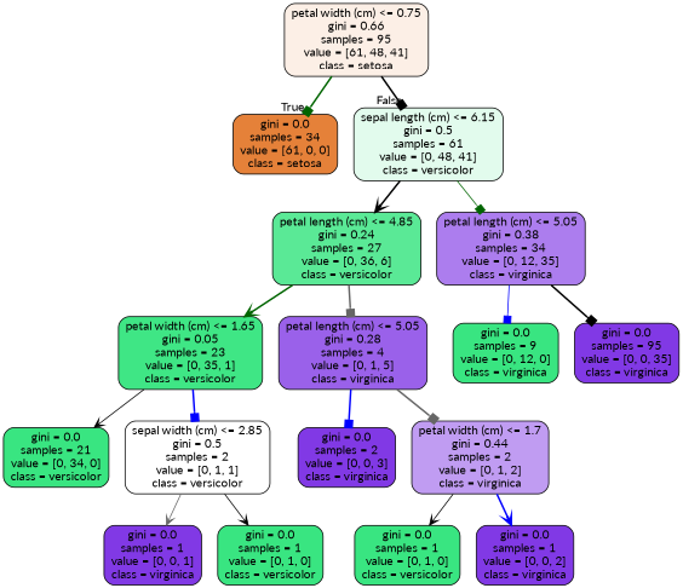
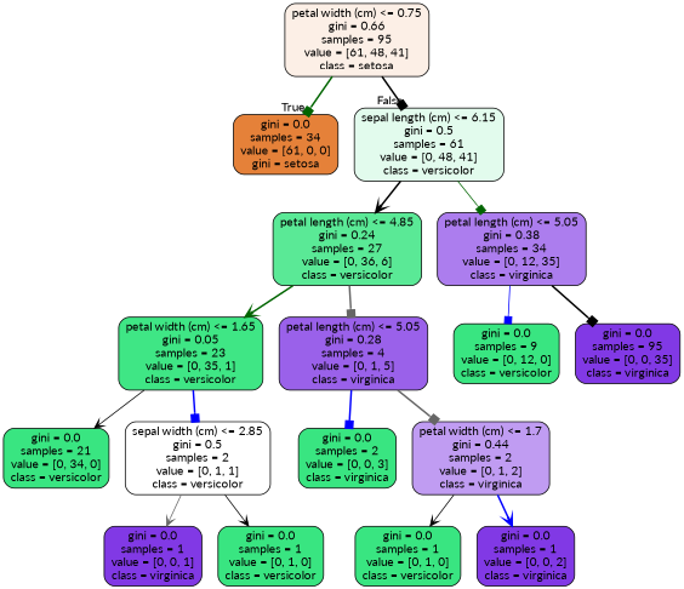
  digraph {
    fontname=Lato
    node [color=black fillcolor="#39e581" fontname=Lato shape=box style="filled, rounded"]
    edge [arrowhead=box color=black fontname=Lato style=bold]
    n1 [fillcolor="#fcefe6" label="petal width (cm) <= 0.75\ngini = 0.66\nsamples = 95\nvalue = [61, 48, 41]\nclass = setosa"]
-   n2 [fillcolor="#e58139" label="gini = 0.0\nsamples = 34\nvalue = [61, 0, 0]\nclass = setosa"]
+   n2 [fillcolor="#e58139" label="gini = 0.0\nsamples = 34\nvalue = [61, 0, 0]\ngini = setosa"]
    n3 [fillcolor="#e2fbed" label="sepal length (cm) <= 6.15\ngini = 0.5\nsamples = 61\nvalue = [0, 48, 41]\nclass = versicolor"]
    n4 [fillcolor="#5ae996" label="petal length (cm) <= 4.85\ngini = 0.24\nsamples = 27\nvalue = [0, 36, 6]\nclass = versicolor"]
    n5 [fillcolor="#ac7dee" label="petal length (cm) <= 5.05\ngini = 0.38\nsamples = 34\nvalue = [0, 12, 35]\nclass = virginica"]
    n6 [fillcolor="#3fe685" label="petal width (cm) <= 1.65\ngini = 0.05\nsamples = 23\nvalue = [0, 35, 1]\nclass = versicolor"]
    n7 [fillcolor="#9a61ea" label="petal length (cm) <= 5.05\ngini = 0.28\nsamples = 4\nvalue = [0, 1, 5]\nclass = virginica"]
-   n8 [label="gini = 0.0\nsamples = 9\nvalue = [0, 12, 0]\nclass = virginica"]
+   n8 [label="gini = 0.0\nsamples = 9\nvalue = [0, 12, 0]\nclass = versicolor"]
    n9 [fillcolor="#8139e5" label="gini = 0.0\nsamples = 95\nvalue = [0, 0, 35]\nclass = virginica"]
    n10 [label="gini = 0.0\nsamples = 21\nvalue = [0, 34, 0]\nclass = versicolor"]
    n11 [fillcolor="#ffffff" label="sepal width (cm) <= 2.85\ngini = 0.5\nsamples = 2\nvalue = [0, 1, 1]\nclass = versicolor"]
-   n12 [fillcolor="#8139e5" label="gini = 0.0\nsamples = 2\nvalue = [0, 0, 3]\nclass = virginica"]
+   n12 [label="gini = 0.0\nsamples = 2\nvalue = [0, 0, 3]\nclass = virginica"]
    n13 [fillcolor="#c09cf2" label="petal width (cm) <= 1.7\ngini = 0.44\nsamples = 2\nvalue = [0, 1, 2]\nclass = virginica"]
    n14 [fillcolor="#8139e5" label="gini = 0.0\nsamples = 1\nvalue = [0, 0, 1]\nclass = virginica"]
    n15 [label="gini = 0.0\nsamples = 1\nvalue = [0, 1, 0]\nclass = versicolor"]
    n16 [label="gini = 0.0\nsamples = 1\nvalue = [0, 1, 0]\nclass = versicolor"]
    n17 [fillcolor="#8139e5" label="gini = 0.0\nsamples = 1\nvalue = [0, 0, 2]\nclass = virginica"]
    n1 -> n2 [color=darkgreen headlabel=True labelangle=45 labeldistance=2.5]
    n1 -> n3 [headlabel=False labelangle=-45 labeldistance=2.5]
    n3 -> n4 [arrowhead=vee]
    n3 -> n5 [color=darkgreen style=solid]
    n4 -> n6 [arrowhead=vee color=darkgreen]
    n4 -> n7 [color=gray40]
    n5 -> n8 [color=blue style=solid]
    n5 -> n9
    n6 -> n10 [arrowhead=vee style=solid]
    n6 -> n11 [color=blue]
    n7 -> n12 [color=blue]
    n7 -> n13 [color=gray40]
    n11 -> n14 [arrowhead=vee color=gray40 style=solid]
    n11 -> n15 [arrowhead=vee style=solid]
    n13 -> n16 [arrowhead=vee style=solid]
    n13 -> n17 [arrowhead=vee color=blue]
  }
